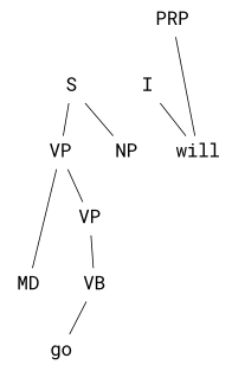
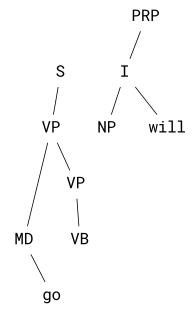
  graph {
    fontname="Roboto Mono"
    splines=false
    node [fontname="Roboto Mono" fontsize=20 shape=plaintext]
    edge [fontname="Roboto Mono"]
    n1 [label=S]
    n2 [label=NP]
    n3 [label=VP]
    n4 [label=MD]
    n5 [label=VP]
    n6 [label=PRP]
    n7 [label=I]
    n8 [label=will]
    n9 [label=VB]
    n10 [label=go]
-   n1 -- n2
+   n7 -- n2
    n1 -- n3
    n3 -- n4
    n3 -- n5
    n5 -- n9
-   n6 -- n8
+   n6 -- n7
    n7 -- n8
-   n9 -- n10
+   n4 -- n10
  }
